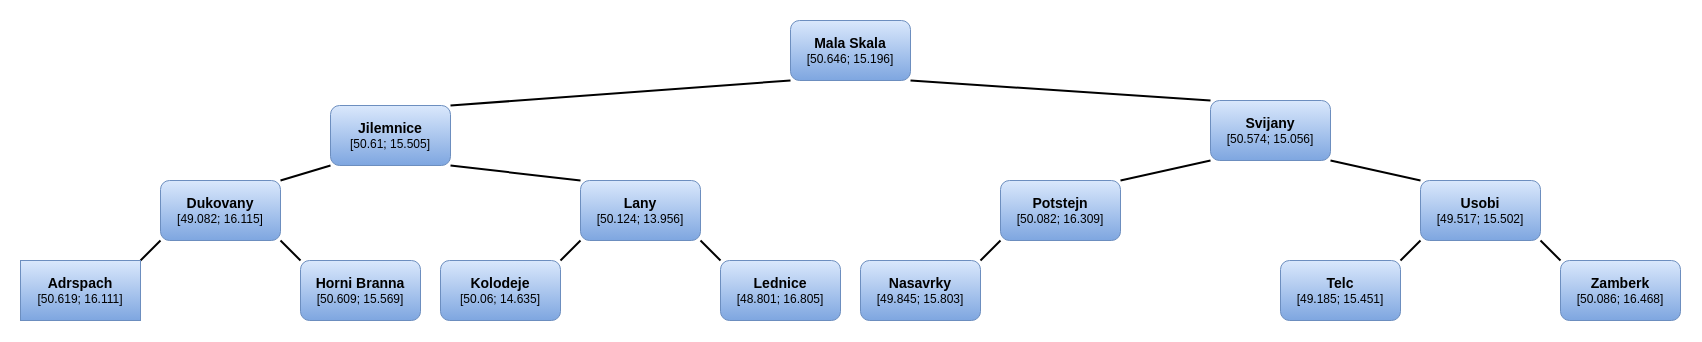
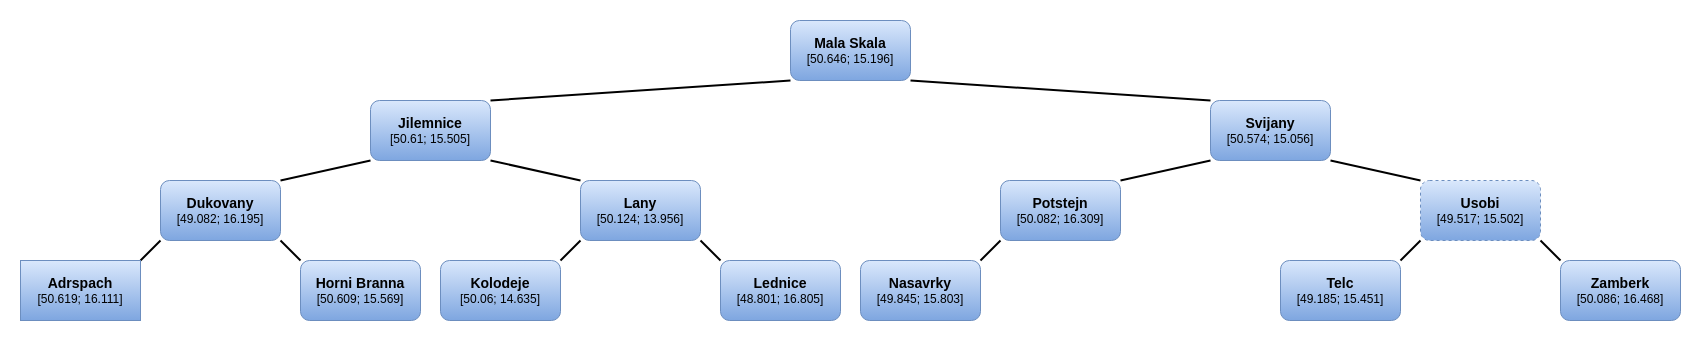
  <mxCell id="0" />
  <mxCell id="1" parent="0" />
  <mxCell id="2" style="edgeStyle=none;rounded=0;orthogonalLoop=1;jettySize=auto;html=1;exitX=1;exitY=1;exitDx=0;exitDy=0;entryX=0;entryY=0;entryDx=0;entryDy=0;strokeWidth=2;endArrow=none;endFill=0;" edge="1" parent="1" source="3" target="19"><mxGeometry relative="1" as="geometry" /></mxCell>
  <mxCell id="3" value="&lt;div&gt;&lt;font size=&quot;1&quot;&gt;&lt;b style=&quot;font-size: 14px;&quot;&gt;Mala Skala&lt;/b&gt;&lt;/font&gt;&lt;/div&gt;&lt;div&gt;[50.646; 15.196]&lt;br&gt;&lt;/div&gt;" style="rounded=1;whiteSpace=wrap;html=1;fillColor=#dae8fc;gradientColor=#7ea6e0;strokeColor=#6c8ebf;" parent="1" vertex="1"><mxGeometry x="790" width="120" height="60" as="geometry" y="20" /></mxCell>
  <mxCell id="4" style="rounded=0;orthogonalLoop=1;jettySize=auto;html=1;exitX=0;exitY=1;exitDx=0;exitDy=0;entryX=1;entryY=0;entryDx=0;entryDy=0;strokeWidth=2;endArrow=none;endFill=0;" parent="1" source="5" target="9" edge="1"><mxGeometry relative="1" as="geometry" /></mxCell>
- <mxCell id="5" value="&lt;div&gt;&lt;font size=&quot;1&quot;&gt;&lt;b style=&quot;font-size: 14px;&quot;&gt;Jilemnice&lt;/b&gt;&lt;/font&gt;&lt;/div&gt;&lt;div&gt;[50.61; 15.505]&lt;br&gt;&lt;/div&gt;" style="rounded=1;whiteSpace=wrap;html=1;fillColor=#dae8fc;gradientColor=#7ea6e0;strokeColor=#6c8ebf;" parent="1" vertex="1"><mxGeometry x="330" y="105" width="120" height="60" as="geometry" /></mxCell>
+ <mxCell id="5" value="&lt;div&gt;&lt;font size=&quot;1&quot;&gt;&lt;b style=&quot;font-size: 14px;&quot;&gt;Jilemnice&lt;/b&gt;&lt;/font&gt;&lt;/div&gt;&lt;div&gt;[50.61; 15.505]&lt;br&gt;&lt;/div&gt;" style="rounded=1;whiteSpace=wrap;html=1;fillColor=#dae8fc;gradientColor=#7ea6e0;strokeColor=#6c8ebf;" parent="1" vertex="1"><mxGeometry x="370" y="100" width="120" height="60" as="geometry" /></mxCell>
  <mxCell id="6" value="" style="endArrow=none;html=1;rounded=0;entryX=0;entryY=1;entryDx=0;entryDy=0;exitX=1;exitY=0;exitDx=0;exitDy=0;strokeWidth=2;" parent="1" source="5" target="3" edge="1"><mxGeometry width="50" height="50" relative="1" as="geometry"><mxPoint x="780" y="340" as="sourcePoint" /><mxPoint x="860" y="80" as="targetPoint" /></mxGeometry></mxCell>
  <mxCell id="7" style="rounded=0;orthogonalLoop=1;jettySize=auto;html=1;exitX=0;exitY=1;exitDx=0;exitDy=0;entryX=1;entryY=0;entryDx=0;entryDy=0;endArrow=none;endFill=0;strokeWidth=2;" edge="1" parent="1" source="9" target="10"><mxGeometry relative="1" as="geometry" /></mxCell>
  <mxCell id="8" style="edgeStyle=none;rounded=0;orthogonalLoop=1;jettySize=auto;html=1;exitX=1;exitY=1;exitDx=0;exitDy=0;entryX=0;entryY=0;entryDx=0;entryDy=0;strokeWidth=2;endArrow=none;endFill=0;" edge="1" parent="1" source="9" target="11"><mxGeometry relative="1" as="geometry" /></mxCell>
- <mxCell id="9" value="&lt;div&gt;&lt;font size=&quot;1&quot;&gt;&lt;b style=&quot;font-size: 14px;&quot;&gt;Dukovany&lt;/b&gt;&lt;/font&gt;&lt;/div&gt;&lt;div&gt;[49.082; 16.115]&lt;br&gt;&lt;/div&gt;" style="rounded=1;whiteSpace=wrap;html=1;fillColor=#dae8fc;gradientColor=#7ea6e0;strokeColor=#6c8ebf;" parent="1" vertex="1"><mxGeometry x="160" y="180" width="120" height="60" as="geometry" /></mxCell>
+ <mxCell id="9" value="&lt;div&gt;&lt;font size=&quot;1&quot;&gt;&lt;b style=&quot;font-size: 14px;&quot;&gt;Dukovany&lt;/b&gt;&lt;/font&gt;&lt;/div&gt;&lt;div&gt;[49.082; 16.195]&lt;br&gt;&lt;/div&gt;" style="rounded=1;whiteSpace=wrap;html=1;fillColor=#dae8fc;gradientColor=#7ea6e0;strokeColor=#6c8ebf;" parent="1" vertex="1"><mxGeometry x="160" y="180" width="120" height="60" as="geometry" /></mxCell>
  <mxCell id="10" value="&lt;div&gt;&lt;font size=&quot;1&quot;&gt;&lt;b style=&quot;font-size: 14px;&quot;&gt;Adrspach&lt;/b&gt;&lt;/font&gt;&lt;/div&gt;&lt;div&gt;[50.619; 16.111]&lt;br&gt;&lt;/div&gt;" style="whiteSpace=wrap;html=1;fillColor=#dae8fc;gradientColor=#7ea6e0;strokeColor=#6c8ebf;rounded=0;" vertex="1" parent="1"><mxGeometry x="20" y="260" width="120" height="60" as="geometry" /></mxCell>
  <mxCell id="11" value="&lt;div style=&quot;font-size: 14px;&quot;&gt;&lt;b&gt;Horni Branna&lt;br&gt;&lt;/b&gt;&lt;/div&gt;&lt;div&gt;[50.609; 15.569]&lt;br&gt;&lt;/div&gt;" style="rounded=1;whiteSpace=wrap;html=1;fillColor=#dae8fc;gradientColor=#7ea6e0;strokeColor=#6c8ebf;" vertex="1" parent="1"><mxGeometry x="300" y="260" width="120" height="60" as="geometry" /></mxCell>
  <mxCell id="12" style="edgeStyle=none;rounded=0;orthogonalLoop=1;jettySize=auto;html=1;exitX=0;exitY=0;exitDx=0;exitDy=0;entryX=1;entryY=1;entryDx=0;entryDy=0;strokeWidth=2;endArrow=none;endFill=0;" edge="1" parent="1" source="14" target="5"><mxGeometry relative="1" as="geometry" /></mxCell>
  <mxCell id="13" style="edgeStyle=none;rounded=0;orthogonalLoop=1;jettySize=auto;html=1;exitX=1;exitY=1;exitDx=0;exitDy=0;entryX=0;entryY=0;entryDx=0;entryDy=0;strokeWidth=2;endArrow=none;endFill=0;" edge="1" parent="1" source="14" target="17"><mxGeometry relative="1" as="geometry" /></mxCell>
  <mxCell id="14" value="&lt;div style=&quot;font-size: 14px;&quot;&gt;&lt;b&gt;Lany&lt;br&gt;&lt;/b&gt;&lt;/div&gt;&lt;div&gt;[50.124; 13.956]&lt;br&gt;&lt;/div&gt;" style="rounded=1;whiteSpace=wrap;html=1;fillColor=#dae8fc;gradientColor=#7ea6e0;strokeColor=#6c8ebf;" vertex="1" parent="1"><mxGeometry x="580" y="180" width="120" height="60" as="geometry" /></mxCell>
  <mxCell id="15" style="edgeStyle=none;rounded=0;orthogonalLoop=1;jettySize=auto;html=1;exitX=1;exitY=0;exitDx=0;exitDy=0;entryX=0;entryY=1;entryDx=0;entryDy=0;strokeWidth=2;endArrow=none;endFill=0;" edge="1" parent="1" source="16" target="14"><mxGeometry relative="1" as="geometry" /></mxCell>
  <mxCell id="16" value="&lt;font size=&quot;1&quot;&gt;&lt;b style=&quot;font-size: 14px;&quot;&gt;Kolodeje&lt;/b&gt;&lt;/font&gt;&lt;br&gt;&lt;div&gt;[50.06; 14.635]&lt;br&gt;&lt;/div&gt;" style="rounded=1;whiteSpace=wrap;html=1;fillColor=#dae8fc;gradientColor=#7ea6e0;strokeColor=#6c8ebf;" vertex="1" parent="1"><mxGeometry x="440" y="260" width="120" height="60" as="geometry" /></mxCell>
  <mxCell id="17" value="&lt;font size=&quot;1&quot;&gt;&lt;b style=&quot;font-size: 14px;&quot;&gt;Lednice&lt;/b&gt;&lt;/font&gt;&lt;br&gt;&lt;div&gt;[48.801; 16.805]&lt;br&gt;&lt;/div&gt;" style="rounded=1;whiteSpace=wrap;html=1;fillColor=#dae8fc;gradientColor=#7ea6e0;strokeColor=#6c8ebf;" vertex="1" parent="1"><mxGeometry x="720" y="260" width="120" height="60" as="geometry" /></mxCell>
  <mxCell id="18" style="edgeStyle=none;rounded=0;orthogonalLoop=1;jettySize=auto;html=1;exitX=0;exitY=1;exitDx=0;exitDy=0;entryX=1;entryY=0;entryDx=0;entryDy=0;strokeWidth=2;endArrow=none;endFill=0;" edge="1" parent="1" source="19" target="21"><mxGeometry relative="1" as="geometry" /></mxCell>
  <mxCell id="19" value="&lt;font size=&quot;1&quot;&gt;&lt;b style=&quot;font-size: 14px;&quot;&gt;Svijany&lt;/b&gt;&lt;/font&gt;&lt;br&gt;&lt;div&gt;[50.574; 15.056]&lt;br&gt;&lt;/div&gt;" style="rounded=1;whiteSpace=wrap;html=1;fillColor=#dae8fc;gradientColor=#7ea6e0;strokeColor=#6c8ebf;" vertex="1" parent="1"><mxGeometry x="1210" y="100" width="120" height="60" as="geometry" /></mxCell>
  <mxCell id="20" style="edgeStyle=none;rounded=0;orthogonalLoop=1;jettySize=auto;html=1;exitX=0;exitY=1;exitDx=0;exitDy=0;entryX=1;entryY=0;entryDx=0;entryDy=0;strokeWidth=2;endArrow=none;endFill=0;" edge="1" parent="1" source="21" target="22"><mxGeometry relative="1" as="geometry" /></mxCell>
  <mxCell id="21" value="&lt;div&gt;&lt;font size=&quot;1&quot;&gt;&lt;b style=&quot;font-size: 14px;&quot;&gt;Potstejn&lt;/b&gt;&lt;/font&gt;&lt;/div&gt;&lt;div&gt;[50.082; 16.309]&lt;br&gt;&lt;/div&gt;" style="rounded=1;whiteSpace=wrap;html=1;fillColor=#dae8fc;gradientColor=#7ea6e0;strokeColor=#6c8ebf;" vertex="1" parent="1"><mxGeometry x="1000" y="180" width="120" height="60" as="geometry" /></mxCell>
  <mxCell id="22" value="&lt;div&gt;&lt;font size=&quot;1&quot;&gt;&lt;b style=&quot;font-size: 14px;&quot;&gt;Nasavrky&lt;/b&gt;&lt;/font&gt;&lt;/div&gt;&lt;div&gt;[49.845; 15.803]&lt;br&gt;&lt;/div&gt;" style="rounded=1;whiteSpace=wrap;html=1;fillColor=#dae8fc;gradientColor=#7ea6e0;strokeColor=#6c8ebf;" vertex="1" parent="1"><mxGeometry x="860" y="260" width="120" height="60" as="geometry" /></mxCell>
  <mxCell id="23" style="edgeStyle=none;rounded=0;orthogonalLoop=1;jettySize=auto;html=1;exitX=0;exitY=0;exitDx=0;exitDy=0;entryX=1;entryY=1;entryDx=0;entryDy=0;strokeWidth=2;endArrow=none;endFill=0;" edge="1" parent="1" source="25" target="19"><mxGeometry relative="1" as="geometry" /></mxCell>
  <mxCell id="24" style="edgeStyle=none;rounded=0;orthogonalLoop=1;jettySize=auto;html=1;exitX=1;exitY=1;exitDx=0;exitDy=0;entryX=0;entryY=0;entryDx=0;entryDy=0;strokeWidth=2;endArrow=none;endFill=0;" edge="1" parent="1" source="25" target="28"><mxGeometry relative="1" as="geometry" /></mxCell>
- <mxCell id="25" value="&lt;div&gt;&lt;font size=&quot;1&quot;&gt;&lt;b style=&quot;font-size: 14px;&quot;&gt;Usobi&lt;/b&gt;&lt;/font&gt;&lt;/div&gt;&lt;div&gt;[49.517; 15.502]&lt;br&gt;&lt;/div&gt;" style="rounded=1;whiteSpace=wrap;html=1;fillColor=#dae8fc;gradientColor=#7ea6e0;strokeColor=#6c8ebf;" vertex="1" parent="1"><mxGeometry x="1420" y="180" width="120" height="60" as="geometry" /></mxCell>
+ <mxCell id="25" value="&lt;div&gt;&lt;font size=&quot;1&quot;&gt;&lt;b style=&quot;font-size: 14px;&quot;&gt;Usobi&lt;/b&gt;&lt;/font&gt;&lt;/div&gt;&lt;div&gt;[49.517; 15.502]&lt;br&gt;&lt;/div&gt;" style="rounded=1;whiteSpace=wrap;html=1;fillColor=#dae8fc;gradientColor=#7ea6e0;strokeColor=#6c8ebf;dashed=1;" vertex="1" parent="1"><mxGeometry x="1420" y="180" width="120" height="60" as="geometry" /></mxCell>
  <mxCell id="26" style="edgeStyle=none;rounded=0;orthogonalLoop=1;jettySize=auto;html=1;exitX=1;exitY=0;exitDx=0;exitDy=0;entryX=0;entryY=1;entryDx=0;entryDy=0;strokeWidth=2;endArrow=none;endFill=0;" edge="1" parent="1" source="27" target="25"><mxGeometry relative="1" as="geometry" /></mxCell>
  <mxCell id="27" value="&lt;div&gt;&lt;font size=&quot;1&quot;&gt;&lt;b style=&quot;font-size: 14px;&quot;&gt;Telc&lt;/b&gt;&lt;/font&gt;&lt;/div&gt;&lt;div&gt;[49.185; 15.451]&lt;br&gt;&lt;/div&gt;" style="rounded=1;whiteSpace=wrap;html=1;fillColor=#dae8fc;gradientColor=#7ea6e0;strokeColor=#6c8ebf;" vertex="1" parent="1"><mxGeometry x="1280" y="260" width="120" height="60" as="geometry" /></mxCell>
  <mxCell id="28" value="&lt;div&gt;&lt;font size=&quot;1&quot;&gt;&lt;b style=&quot;font-size: 14px;&quot;&gt;Zamberk&lt;/b&gt;&lt;/font&gt;&lt;/div&gt;&lt;div&gt;[50.086; 16.468]&lt;br&gt;&lt;/div&gt;" style="rounded=1;whiteSpace=wrap;html=1;fillColor=#dae8fc;gradientColor=#7ea6e0;strokeColor=#6c8ebf;" vertex="1" parent="1"><mxGeometry x="1560" y="260" width="120" height="60" as="geometry" /></mxCell>
